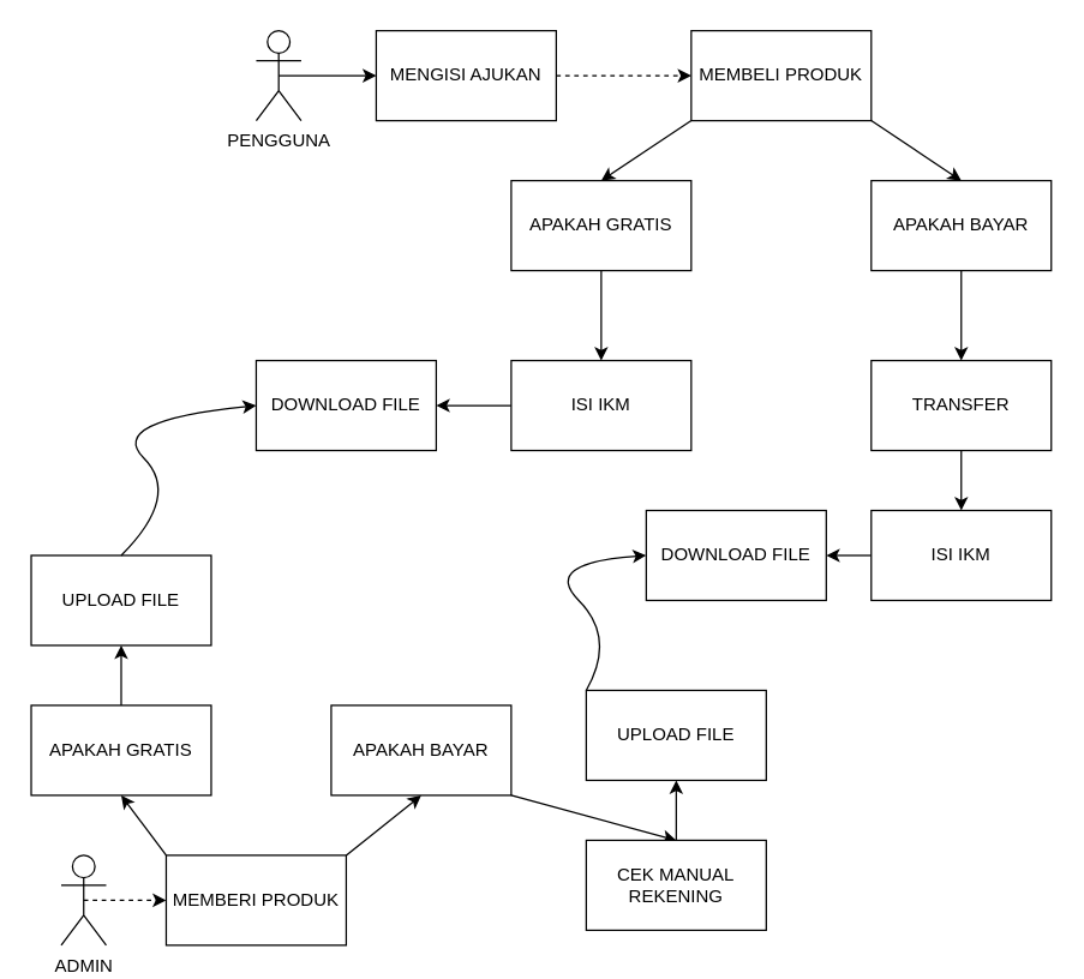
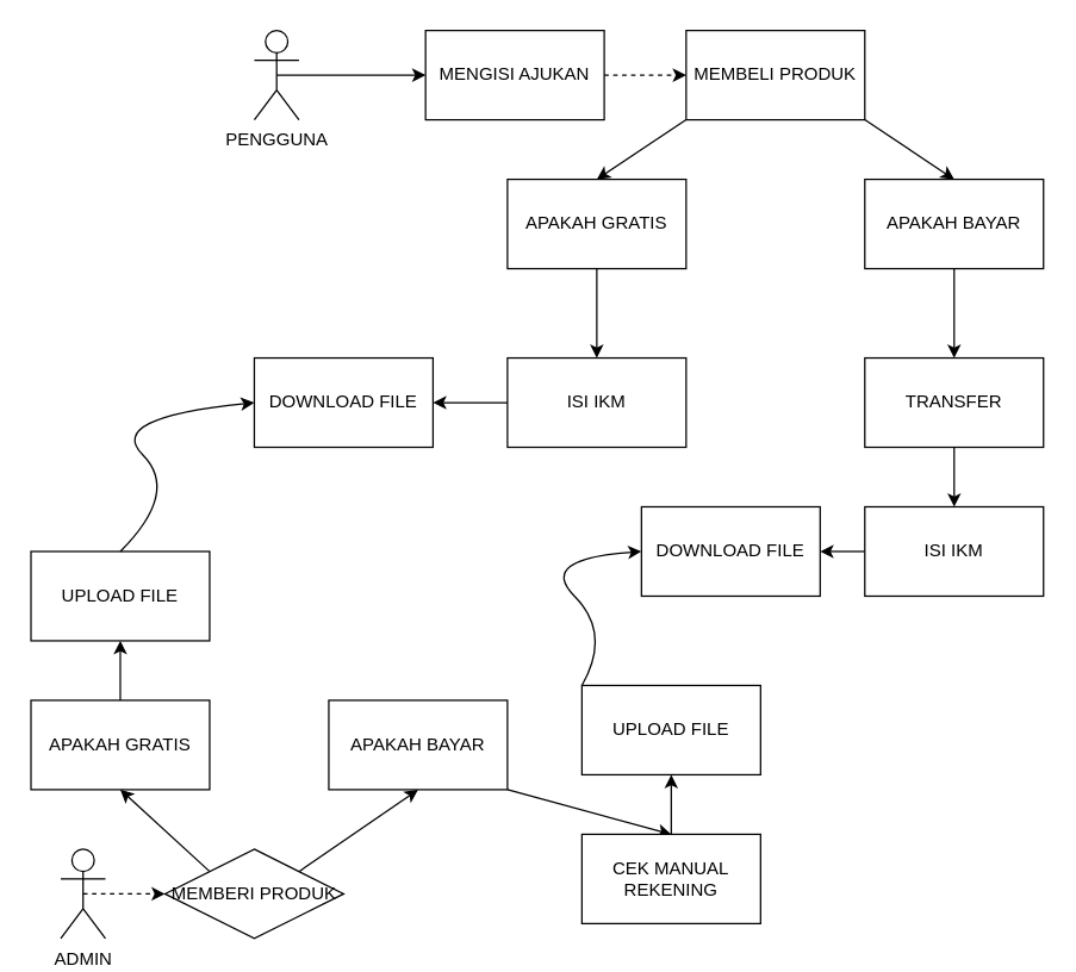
  <mxCell id="0" />
  <mxCell id="1" parent="0" />
  <mxCell id="2" value="" style="edgeStyle=none;html=1;exitX=0.5;exitY=0.5;exitDx=0;exitDy=0;exitPerimeter=0;" parent="1" source="3" target="5" edge="1"><mxGeometry relative="1" as="geometry" /></mxCell>
  <mxCell id="3" value="PENGGUNA" style="shape=umlActor;verticalLabelPosition=bottom;verticalAlign=top;html=1;outlineConnect=0;" parent="1" vertex="1"><mxGeometry x="170" y="20" width="30" height="60" as="geometry" /></mxCell>
  <mxCell id="4" style="edgeStyle=none;html=1;exitX=1;exitY=0.5;exitDx=0;exitDy=0;dashed=1;" parent="1" source="5" target="8" edge="1"><mxGeometry relative="1" as="geometry" /></mxCell>
- <mxCell id="5" value="MENGISI AJUKAN" style="rounded=0;whiteSpace=wrap;html=1;" parent="1" vertex="1"><mxGeometry x="250" y="20" width="120" height="60" as="geometry" /></mxCell>
+ <mxCell id="5" value="MENGISI AJUKAN" style="rounded=0;whiteSpace=wrap;html=1;" parent="1" vertex="1"><mxGeometry x="285" y="20" width="120" height="60" as="geometry" /></mxCell>
  <mxCell id="6" style="edgeStyle=none;html=1;exitX=1;exitY=1;exitDx=0;exitDy=0;entryX=0.5;entryY=0;entryDx=0;entryDy=0;" parent="1" source="8" target="12" edge="1"><mxGeometry relative="1" as="geometry" /></mxCell>
  <mxCell id="7" style="edgeStyle=none;html=1;exitX=0;exitY=1;exitDx=0;exitDy=0;entryX=0.5;entryY=0;entryDx=0;entryDy=0;" parent="1" source="8" target="10" edge="1"><mxGeometry relative="1" as="geometry" /></mxCell>
  <mxCell id="8" value="MEMBELI PRODUK" style="rounded=0;whiteSpace=wrap;html=1;" parent="1" vertex="1"><mxGeometry x="460" y="20" width="120" height="60" as="geometry" /></mxCell>
  <mxCell id="9" style="edgeStyle=none;html=1;" parent="1" source="10" target="14" edge="1"><mxGeometry relative="1" as="geometry"><mxPoint x="400" y="300" as="targetPoint" /></mxGeometry></mxCell>
  <mxCell id="10" value="APAKAH GRATIS" style="rounded=0;whiteSpace=wrap;html=1;" parent="1" vertex="1"><mxGeometry x="340" y="120" width="120" height="60" as="geometry" /></mxCell>
  <mxCell id="11" style="edgeStyle=none;html=1;" parent="1" source="12" target="16" edge="1"><mxGeometry relative="1" as="geometry"><mxPoint x="640" y="250" as="targetPoint" /></mxGeometry></mxCell>
  <mxCell id="12" value="APAKAH BAYAR" style="rounded=0;whiteSpace=wrap;html=1;" parent="1" vertex="1"><mxGeometry x="580" y="120" width="120" height="60" as="geometry" /></mxCell>
  <mxCell id="13" style="edgeStyle=none;html=1;exitX=0;exitY=0.5;exitDx=0;exitDy=0;" parent="1" source="14" target="27" edge="1"><mxGeometry relative="1" as="geometry"><mxPoint x="270" y="270" as="targetPoint" /></mxGeometry></mxCell>
  <mxCell id="14" value="ISI IKM" style="rounded=0;whiteSpace=wrap;html=1;" parent="1" vertex="1"><mxGeometry x="340" y="240" width="120" height="60" as="geometry" /></mxCell>
  <mxCell id="15" style="edgeStyle=none;html=1;exitX=0.5;exitY=1;exitDx=0;exitDy=0;" parent="1" source="16" target="32" edge="1"><mxGeometry relative="1" as="geometry"><mxPoint x="640" y="370" as="targetPoint" /></mxGeometry></mxCell>
  <mxCell id="16" value="TRANSFER" style="rounded=0;whiteSpace=wrap;html=1;" parent="1" vertex="1"><mxGeometry x="580" y="240" width="120" height="60" as="geometry" /></mxCell>
  <mxCell id="17" style="edgeStyle=none;html=1;exitX=0.5;exitY=0.5;exitDx=0;exitDy=0;exitPerimeter=0;dashed=1;" parent="1" source="18" target="21" edge="1"><mxGeometry relative="1" as="geometry" /></mxCell>
  <mxCell id="18" value="ADMIN" style="shape=umlActor;verticalLabelPosition=bottom;verticalAlign=top;html=1;outlineConnect=0;" parent="1" vertex="1"><mxGeometry x="40" y="570" width="30" height="60" as="geometry" /></mxCell>
  <mxCell id="19" style="edgeStyle=none;html=1;exitX=0;exitY=0;exitDx=0;exitDy=0;entryX=0.5;entryY=1;entryDx=0;entryDy=0;" parent="1" source="21" target="23" edge="1"><mxGeometry relative="1" as="geometry" /></mxCell>
  <mxCell id="20" style="edgeStyle=none;html=1;exitX=1;exitY=0;exitDx=0;exitDy=0;entryX=0.5;entryY=1;entryDx=0;entryDy=0;" parent="1" source="21" target="25" edge="1"><mxGeometry relative="1" as="geometry"><mxPoint x="250" y="550" as="targetPoint" /></mxGeometry></mxCell>
- <mxCell id="21" value="MEMBERI PRODUK" style="rounded=0;whiteSpace=wrap;html=1;" parent="1" vertex="1"><mxGeometry x="110" y="570" width="120" height="60" as="geometry" /></mxCell>
+ <mxCell id="21" value="MEMBERI PRODUK" style="rhombus;whiteSpace=wrap;html=1;" parent="1" vertex="1"><mxGeometry x="110" y="570" width="120" height="60" as="geometry" /></mxCell>
  <mxCell id="22" style="edgeStyle=none;html=1;exitX=0.5;exitY=0;exitDx=0;exitDy=0;" parent="1" source="23" target="26" edge="1"><mxGeometry relative="1" as="geometry"><mxPoint x="80" y="400" as="targetPoint" /></mxGeometry></mxCell>
  <mxCell id="23" value="APAKAH GRATIS" style="rounded=0;whiteSpace=wrap;html=1;" parent="1" vertex="1"><mxGeometry x="20" y="470" width="120" height="60" as="geometry" /></mxCell>
  <mxCell id="24" style="edgeStyle=none;html=1;exitX=1;exitY=1;exitDx=0;exitDy=0;entryX=0.5;entryY=0;entryDx=0;entryDy=0;" parent="1" source="25" target="30" edge="1"><mxGeometry relative="1" as="geometry" /></mxCell>
  <mxCell id="25" value="APAKAH BAYAR" style="rounded=0;whiteSpace=wrap;html=1;" parent="1" vertex="1"><mxGeometry x="220" y="470" width="120" height="60" as="geometry" /></mxCell>
  <mxCell id="26" value="UPLOAD FILE" style="rounded=0;whiteSpace=wrap;html=1;" parent="1" vertex="1"><mxGeometry x="20" y="370" width="120" height="60" as="geometry" /></mxCell>
  <mxCell id="27" value="DOWNLOAD FILE" style="rounded=0;whiteSpace=wrap;html=1;" parent="1" vertex="1"><mxGeometry x="170" y="240" width="120" height="60" as="geometry" /></mxCell>
  <mxCell id="28" value="" style="curved=1;endArrow=classic;html=1;exitX=0.5;exitY=0;exitDx=0;exitDy=0;entryX=0;entryY=0.5;entryDx=0;entryDy=0;" parent="1" source="26" target="27" edge="1"><mxGeometry width="50" height="50" relative="1" as="geometry"><mxPoint x="70" y="330" as="sourcePoint" /><mxPoint x="120" y="280" as="targetPoint" /><Array as="points"><mxPoint x="120" y="330" /><mxPoint x="70" y="280" /></Array></mxGeometry></mxCell>
  <mxCell id="29" style="edgeStyle=none;html=1;exitX=0.5;exitY=0;exitDx=0;exitDy=0;" parent="1" source="30" target="34" edge="1"><mxGeometry relative="1" as="geometry"><mxPoint x="450" y="490" as="targetPoint" /></mxGeometry></mxCell>
  <mxCell id="30" value="CEK MANUAL REKENING" style="rounded=0;whiteSpace=wrap;html=1;" parent="1" vertex="1"><mxGeometry x="390" y="560" width="120" height="60" as="geometry" /></mxCell>
  <mxCell id="31" style="edgeStyle=none;html=1;exitX=0;exitY=0.5;exitDx=0;exitDy=0;" parent="1" source="32" target="33" edge="1"><mxGeometry relative="1" as="geometry"><mxPoint x="490" y="370" as="targetPoint" /></mxGeometry></mxCell>
  <mxCell id="32" value="ISI IKM" style="rounded=0;whiteSpace=wrap;html=1;" parent="1" vertex="1"><mxGeometry x="580" y="340" width="120" height="60" as="geometry" /></mxCell>
  <mxCell id="33" value="DOWNLOAD FILE" style="rounded=0;whiteSpace=wrap;html=1;" parent="1" vertex="1"><mxGeometry x="430" y="340" width="120" height="60" as="geometry" /></mxCell>
  <mxCell id="34" value="UPLOAD FILE" style="rounded=0;whiteSpace=wrap;html=1;" parent="1" vertex="1"><mxGeometry x="390" y="460" width="120" height="60" as="geometry" /></mxCell>
  <mxCell id="35" value="" style="curved=1;endArrow=classic;html=1;exitX=0;exitY=0;exitDx=0;exitDy=0;entryX=0;entryY=0.5;entryDx=0;entryDy=0;" parent="1" source="34" target="33" edge="1"><mxGeometry width="50" height="50" relative="1" as="geometry"><mxPoint x="360" y="425" as="sourcePoint" /><mxPoint x="410" y="375" as="targetPoint" /><Array as="points"><mxPoint x="410" y="425" /><mxPoint x="360" y="375" /></Array></mxGeometry></mxCell>
